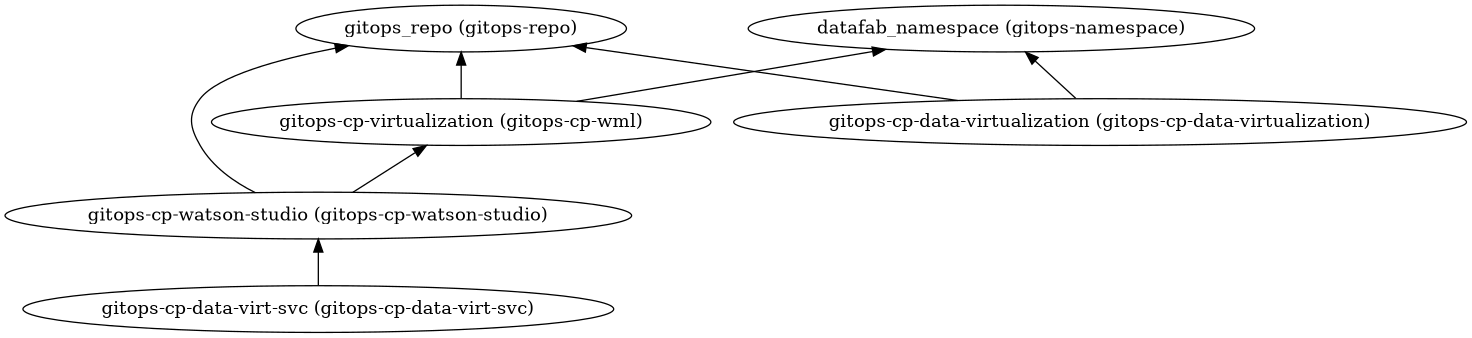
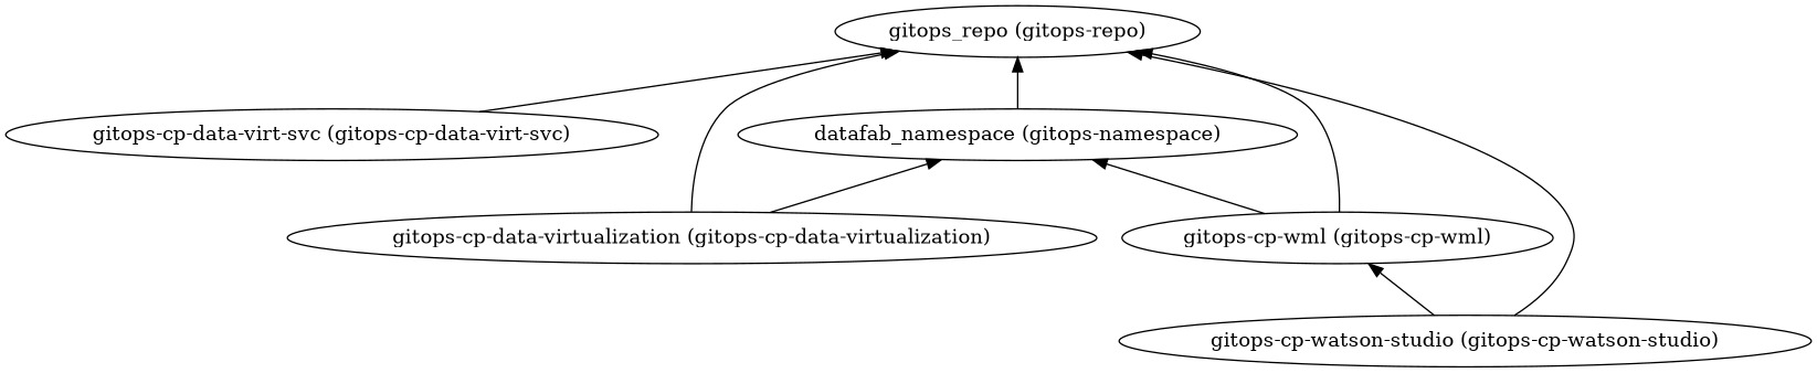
  digraph {
    rankdir=BT
    "gitops-cp-data-virt-svc (gitops-cp-data-virt-svc)"
    "gitops_repo (gitops-repo)"
    "datafab_namespace (gitops-namespace)"
    "gitops-cp-data-virtualization (gitops-cp-data-virtualization)"
    "gitops-cp-watson-studio (gitops-cp-watson-studio)"
-   "gitops-cp-wml (gitops-cp-wml)" [label="gitops-cp-virtualization (gitops-cp-wml)"]
-   "gitops-cp-data-virt-svc (gitops-cp-data-virt-svc)" -> "gitops-cp-watson-studio (gitops-cp-watson-studio)"
+   "gitops-cp-wml (gitops-cp-wml)"
+   "gitops-cp-data-virt-svc (gitops-cp-data-virt-svc)" -> "gitops_repo (gitops-repo)"
+   "datafab_namespace (gitops-namespace)" -> "gitops_repo (gitops-repo)"
    "gitops-cp-data-virtualization (gitops-cp-data-virtualization)" -> "gitops_repo (gitops-repo)"
    "gitops-cp-data-virtualization (gitops-cp-data-virtualization)" -> "datafab_namespace (gitops-namespace)"
    "gitops-cp-watson-studio (gitops-cp-watson-studio)" -> "gitops_repo (gitops-repo)"
    "gitops-cp-watson-studio (gitops-cp-watson-studio)" -> "gitops-cp-wml (gitops-cp-wml)"
    "gitops-cp-wml (gitops-cp-wml)" -> "gitops_repo (gitops-repo)"
    "gitops-cp-wml (gitops-cp-wml)" -> "datafab_namespace (gitops-namespace)"
  }
